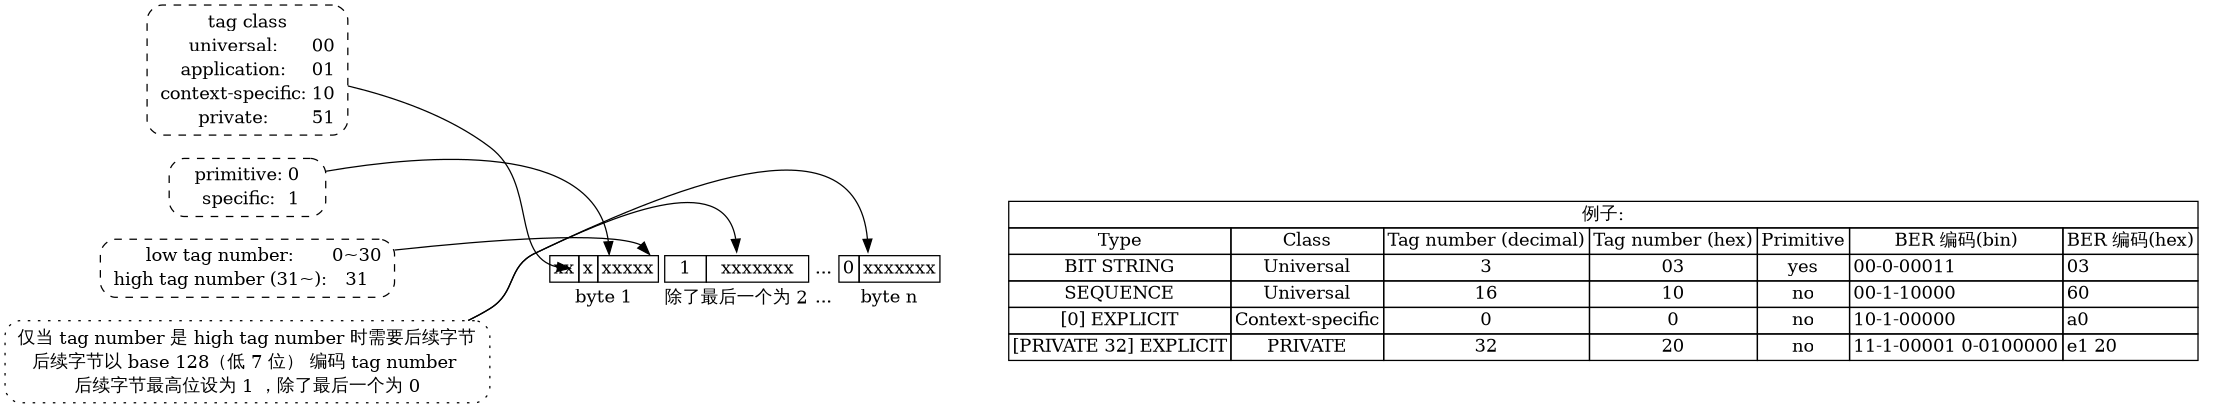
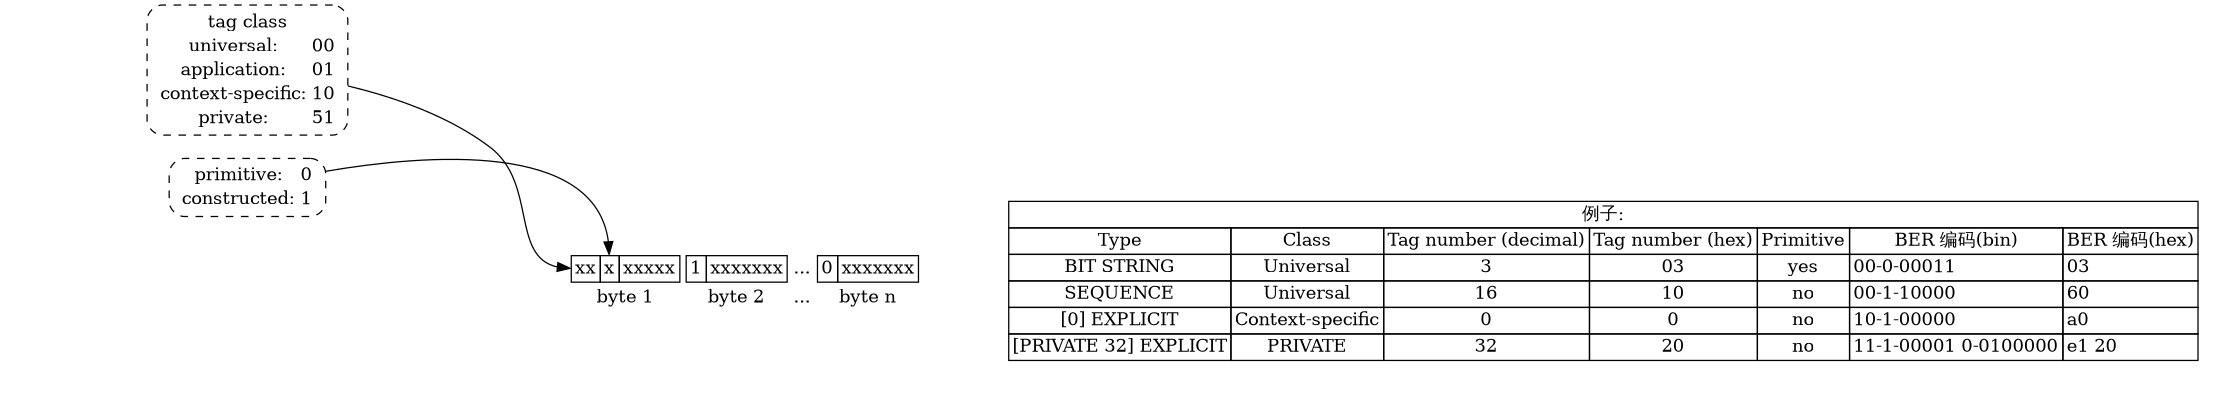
  digraph {
    rankdir=LR
    node [shape=box style="rounded,dashed"]
    n1 [label=<         <table border="0" cellborder="0" cellspacing="0">             <tr><td colspan="2">tag class</td></tr>             <tr><td>universal:</td><td>00</td></tr>             <tr><td>application:</td><td>01</td></tr>             <tr><td>context-specific:</td><td>10</td></tr>             <tr><td>private:</td><td>51</td></tr>         </table>     >]
-   n2 [group=vanguard label=<         <table border="0" cellborder="0" cellspacing="1">             <tr>                 <td>                     <table border="0" cellborder="1" cellspacing="0">                         <tr>                             <td port="byte1bit8_7">xx</td>                             <td port="byte1bit6">x</td>                             <td port="byte1bit5_1">xxxxx</td>                         </tr>                     </table>                 </td>                 <td port="byte2">                     <table border="0" cellborder="1" cellspacing="0">                         <tr>                             <td>1</td>                             <td>xxxxxxx</td>                         </tr>                     </table>                 </td>                 <td>...</td>                 <td port="byten">                     <table border="0" cellborder="1" cellspacing="0">                         <tr>                             <td>0</td>                             <td>xxxxxxx</td>                         </tr>                     </table>                 </td>             </tr>             <tr><td>byte 1</td><td>除了最后一个为 2</td><td>...</td><td>byte n</td></tr>         </table>     > shape=none style=solid]
+   n2 [group=vanguard label=<         <table border="0" cellborder="0" cellspacing="1">             <tr>                 <td>                     <table border="0" cellborder="1" cellspacing="0">                         <tr>                             <td port="byte1bit8_7">xx</td>                             <td port="byte1bit6">x</td>                             <td port="byte1bit5_1">xxxxx</td>                         </tr>                     </table>                 </td>                 <td port="byte2">                     <table border="0" cellborder="1" cellspacing="0">                         <tr>                             <td>1</td>                             <td>xxxxxxx</td>                         </tr>                     </table>                 </td>                 <td>...</td>                 <td port="byten">                     <table border="0" cellborder="1" cellspacing="0">                         <tr>                             <td>0</td>                             <td>xxxxxxx</td>                         </tr>                     </table>                 </td>             </tr>             <tr><td>byte 1</td><td>byte 2</td><td>...</td><td>byte n</td></tr>         </table>     > shape=none style=solid]
    n3 [group=vanguard label=<         <table border="0" cellborder="1" cellspacing="0">             <tr><td colspan="7">例子:</td></tr>             <tr><td>Type</td><td>Class</td><td>Tag number (decimal)</td><td>Tag number (hex)</td><td>Primitive</td><td>BER 编码(bin)</td><td>BER 编码(hex)</td></tr>             <tr><td>BIT STRING</td><td>Universal</td><td>3</td><td>03</td><td>yes</td><td align="left">00-0-00011</td><td align="left">03</td></tr>             <tr><td>SEQUENCE</td><td>Universal</td><td>16</td><td>10</td><td>no</td><td align="left">00-1-10000</td><td align="left">60</td></tr>             <tr><td>[0] EXPLICIT</td><td>Context-specific</td><td>0</td><td>0</td><td>no</td><td align="left">10-1-00000</td><td align="left">a0</td></tr>             <tr><td>[PRIVATE 32] EXPLICIT</td><td>PRIVATE</td><td>32</td><td>20</td><td>no</td><td align="left">11-1-00001 0-0100000</td><td align="left">e1 20</td></tr>         </table>     > shape=none style=solid]
-   n4 [label=<         <table border="0" cellborder="0" cellspacing="0">             <tr><td>primitive:</td><td>0</td></tr>             <tr><td>specific:</td><td>1</td></tr>         </table>     >]
-   n5 [group=vanguard label=<         <table border="0" cellborder="0" cellspacing="0">             <tr><td>low tag number:</td><td>0~30</td></tr>             <tr><td>high tag number (31~):</td><td>31</td></tr>         </table>     >]
-   n6 [label=<         <table border="0" cellborder="0" cellspacing="0">             <tr><td>仅当 tag number 是 high tag number 时需要后续字节</td></tr>             <tr><td>后续字节以 base 128（低 7 位） 编码 tag number </td></tr>             <tr><td>后续字节最高位设为 1 ，除了最后一个为 0</td></tr>         </table>     > style="rounded,dotted"]
+   n4 [label=<         <table border="0" cellborder="0" cellspacing="0">             <tr><td>primitive:</td><td>0</td></tr>             <tr><td>constructed:</td><td>1</td></tr>         </table>     >]
    n1 -> n2 [headport=byte1bit8_7]
    n2 -> n3 [style=invis]
    n4 -> n2 [headport=byte1bit6]
-   n5 -> n2 [headport=byte1bit5_1]
-   n6 -> n2 [headport=byte2]
-   n6 -> n2 [headport=byten]
  }
